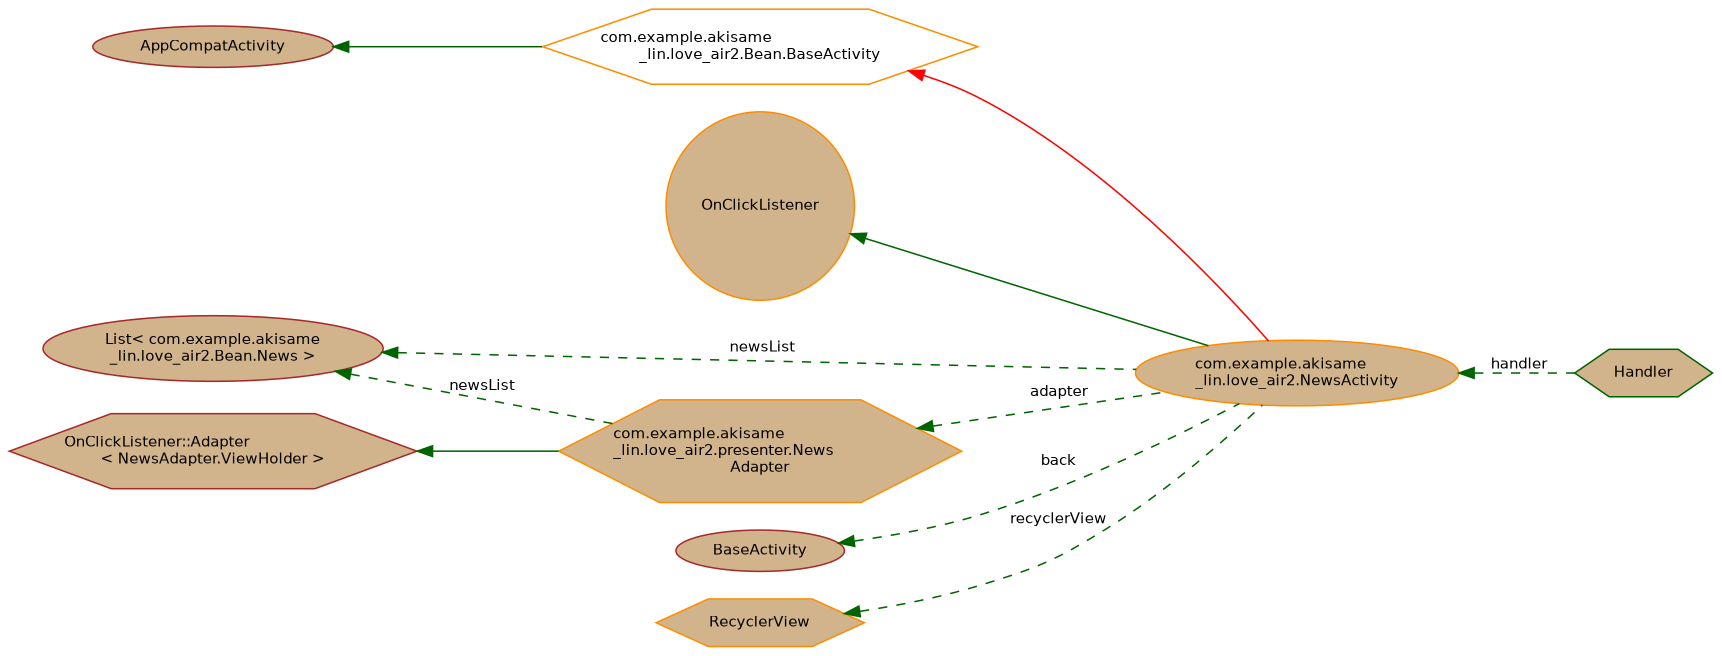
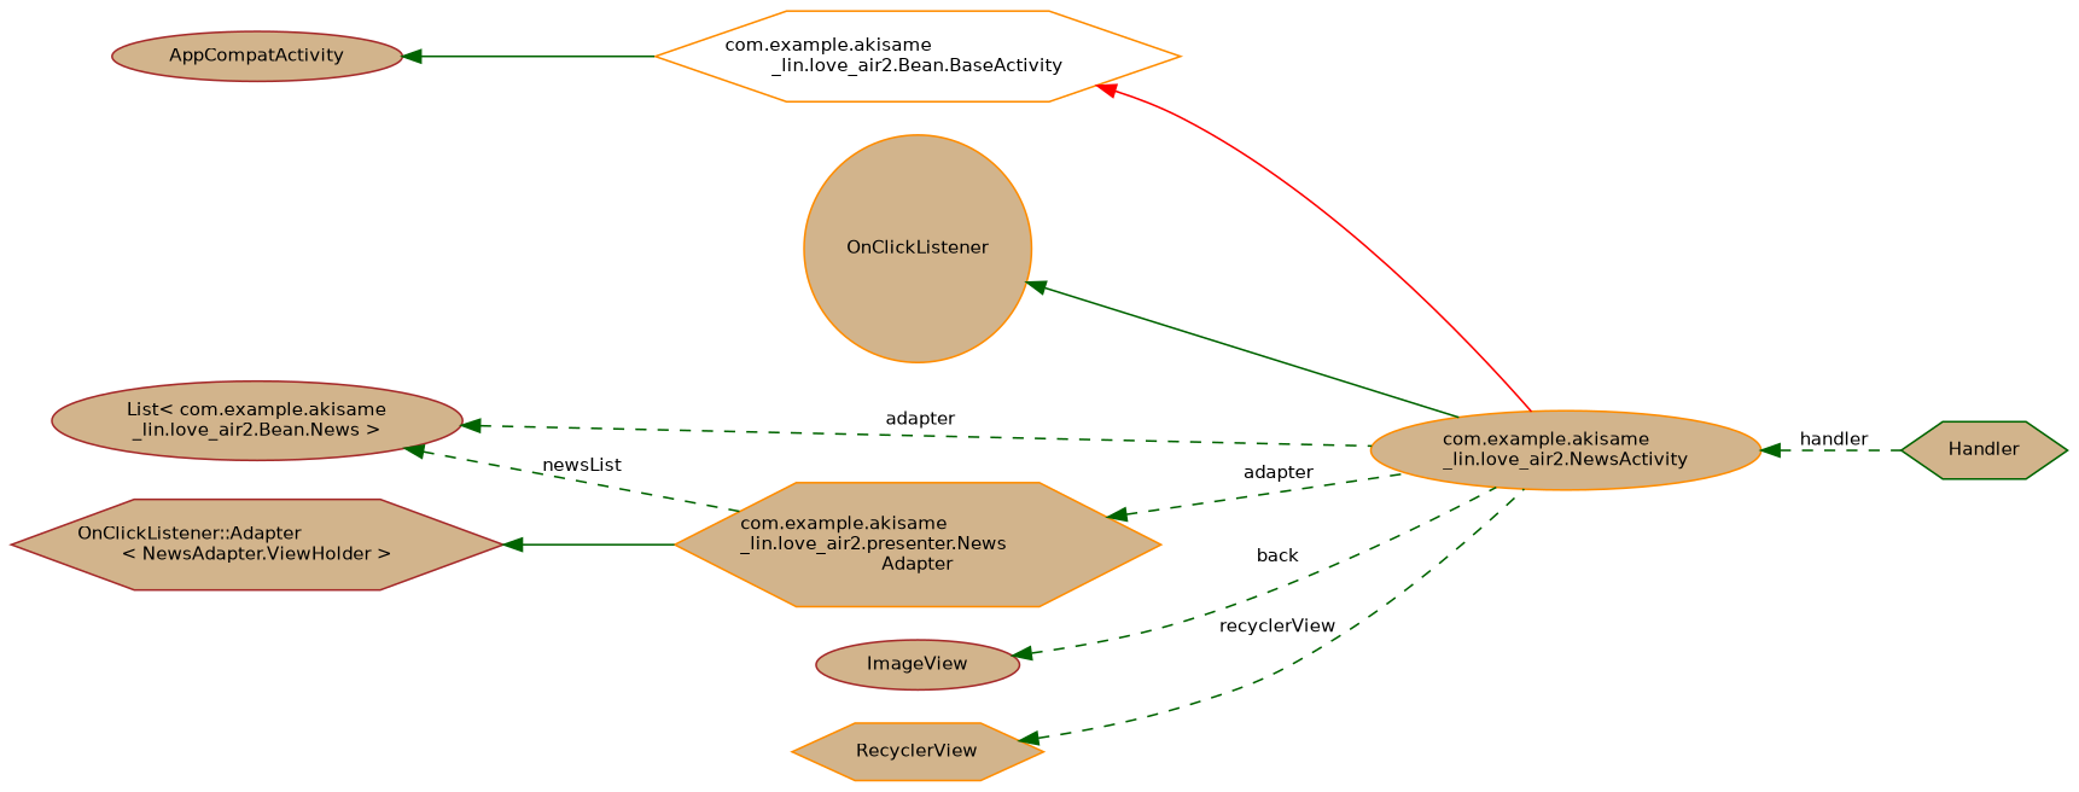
  digraph {
    rankdir=LR
    node [color=darkorange fillcolor=tan fontname=Helvetica fontsize=10 shape=hexagon style=filled]
    edge [color=darkgreen dir=back fontname=Helvetica fontsize=10 labelfontname=Helvetica labelfontsize=10 style=dashed]
    n1 [fontcolor=black height=0.2 label="com.example.akisame\l_lin.love_air2.NewsActivity" shape=ellipse width=0.4]
    n2 [color=darkgreen height=0.2 label=Handler width=0.4]
    n3 [fillcolor=white height=0.2 label="com.example.akisame\l_lin.love_air2.Bean.BaseActivity" width=0.4]
    n4 [color=brown height=0.2 label=AppCompatActivity shape=ellipse width=0.4]
    n5 [height=0.2 label=OnClickListener shape=circle width=0.4]
    n6 [color=brown height=0.2 label="List\< com.example.akisame\l_lin.love_air2.Bean.News \>" shape=ellipse width=0.4]
    n7 [height=0.2 label="com.example.akisame\l_lin.love_air2.presenter.News\lAdapter" width=0.4]
    n8 [color=brown height=0.2 label="OnClickListener::Adapter\l\< NewsAdapter.ViewHolder \>" width=0.4]
-   n9 [color=brown height=0.2 label=BaseActivity shape=ellipse width=0.4]
+   n9 [color=brown height=0.2 label=ImageView shape=ellipse width=0.4]
    n10 [height=0.2 label=RecyclerView width=0.4]
    n1 -> n2 [label=" handler"]
    n3 -> n1 [color=red style=solid]
    n4 -> n3 [style=solid]
    n5 -> n1 [style=solid]
-   n6 -> n1 [label=" newsList"]
+   n6 -> n1 [label=" adapter"]
    n6 -> n7 [label=" newsList"]
    n7 -> n1 [label=" adapter"]
    n8 -> n7 [style=solid]
    n9 -> n1 [label=" back"]
    n10 -> n1 [label=" recyclerView"]
  }
